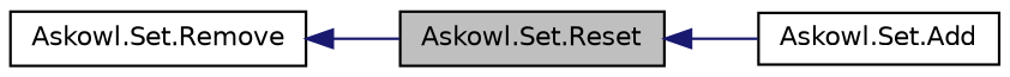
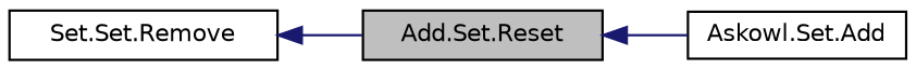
  digraph {
    rankdir=LR
    node [color=black fontname=Helvetica fontsize=10 shape=record]
    edge [color=midnightblue dir=back fontname=Helvetica fontsize=10 labelfontname=Helvetica labelfontsize=10 style=solid]
-   n1 [fillcolor=grey75 fontcolor=black height=0.2 label="Askowl.Set.Reset" style=filled width=0.4]
+   n1 [fillcolor=grey75 fontcolor=black height=0.2 label="Add.Set.Reset" style=filled width=0.4]
    n2 [height=0.2 label="Askowl.Set.Add" width=0.4]
-   n3 [height=0.2 label="Askowl.Set.Remove" width=0.4]
+   n3 [height=0.2 label="Set.Set.Remove" width=0.4]
    n1 -> n2
    n3 -> n1
  }
